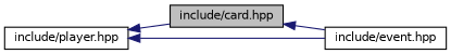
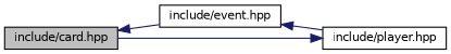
  digraph {
    rankdir=LR
    node [color=black fillcolor=white fontname=Helvetica fontsize=10 shape=record style=filled]
    edge [color=midnightblue dir=back fontname=Helvetica fontsize=10 labelfontname=Helvetica labelfontsize=10 style=solid]
    n1 [fillcolor=grey75 fontcolor=black height=0.2 label="include/card.hpp" width=0.4]
    n2 [height=0.2 label="include/event.hpp" width=0.4]
    n3 [height=0.2 label="include/player.hpp" width=0.4]
    n1 -> n2
    n3 -> n1
-   n3 -> n2
+   n2 -> n3
  }
